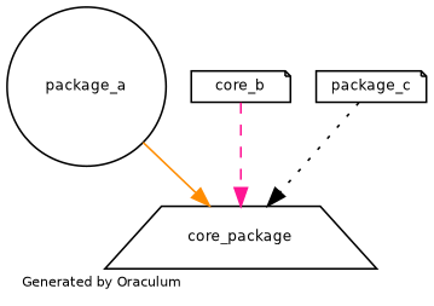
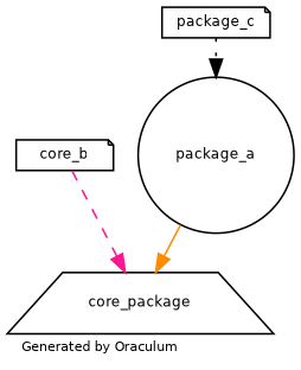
  digraph {
    fontname=Helvetica
    fontsize=7
    label="Generated by Oraculum"
    labeljust=l
    nodesep=0.2
    ranksep=0.3
    node [fontname=Helvetica fontsize=8 shape=note]
    package_a [height=0.2 shape=circle]
    core_package [height=0.2 shape=trapezium]
    n3 [height=0.2 label=core_b]
    package_c [height=0.2]
    package_a -> core_package [color=darkorange style=solid]
    n3 -> core_package [color=deeppink style=dashed]
-   package_c -> core_package [color=black style=dotted]
+   package_c -> package_a [color=black style=dotted]
  }
